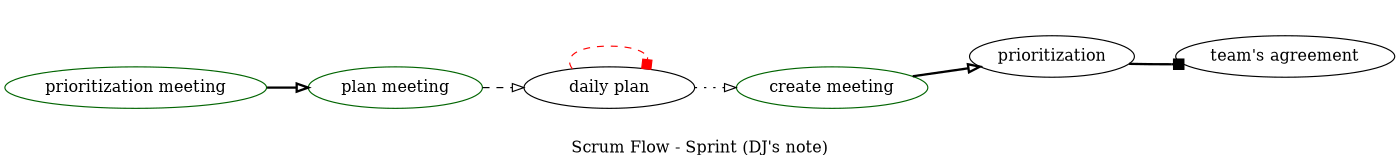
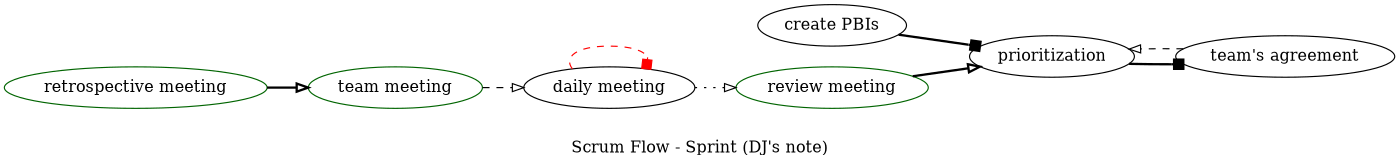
  digraph {
    label="Scrum Flow - Sprint (DJ's note)"
    rankdir=LR
    node [color=black]
    edge [arrowhead=onormal style=bold]
-   "plan meeting" [color=darkgreen]
-   "daily meeting" [label="daily plan"]
-   "review meeting" [color=darkgreen label="create meeting"]
+   "plan meeting" [color=darkgreen label="team meeting"]
+   "daily meeting"
+   "review meeting" [color=darkgreen]
    prioritization
-   "retrospective meeting" [color=darkgreen label="prioritization meeting"]
+   "retrospective meeting" [color=darkgreen]
+   "create PBIs"
    "team's agreement"
    "plan meeting" -> "daily meeting" [style=dashed]
    "daily meeting" -> "daily meeting" [arrowhead=box color=red style=dashed]
    "daily meeting" -> "review meeting" [style=dotted]
    "review meeting" -> prioritization
    prioritization -> "team's agreement" [arrowhead=box]
    "retrospective meeting" -> "plan meeting"
+   "create PBIs" -> prioritization [arrowhead=box]
+   "team's agreement" -> prioritization [style=dashed]
  }
